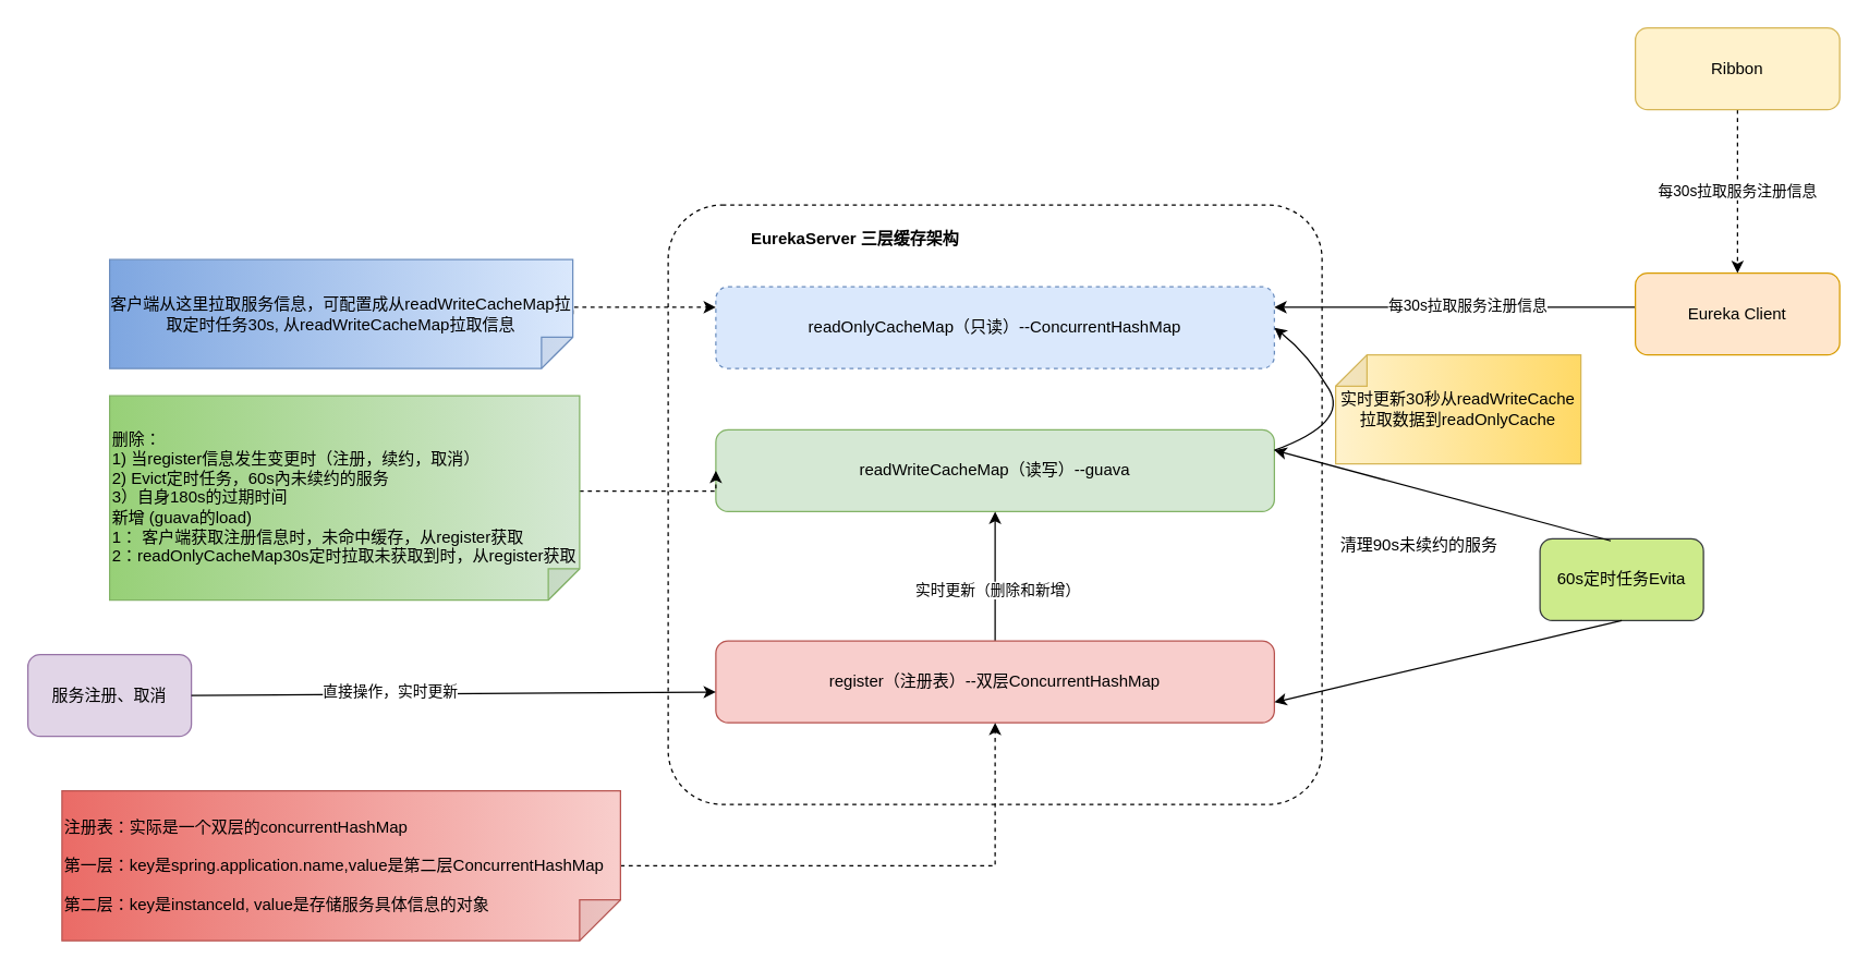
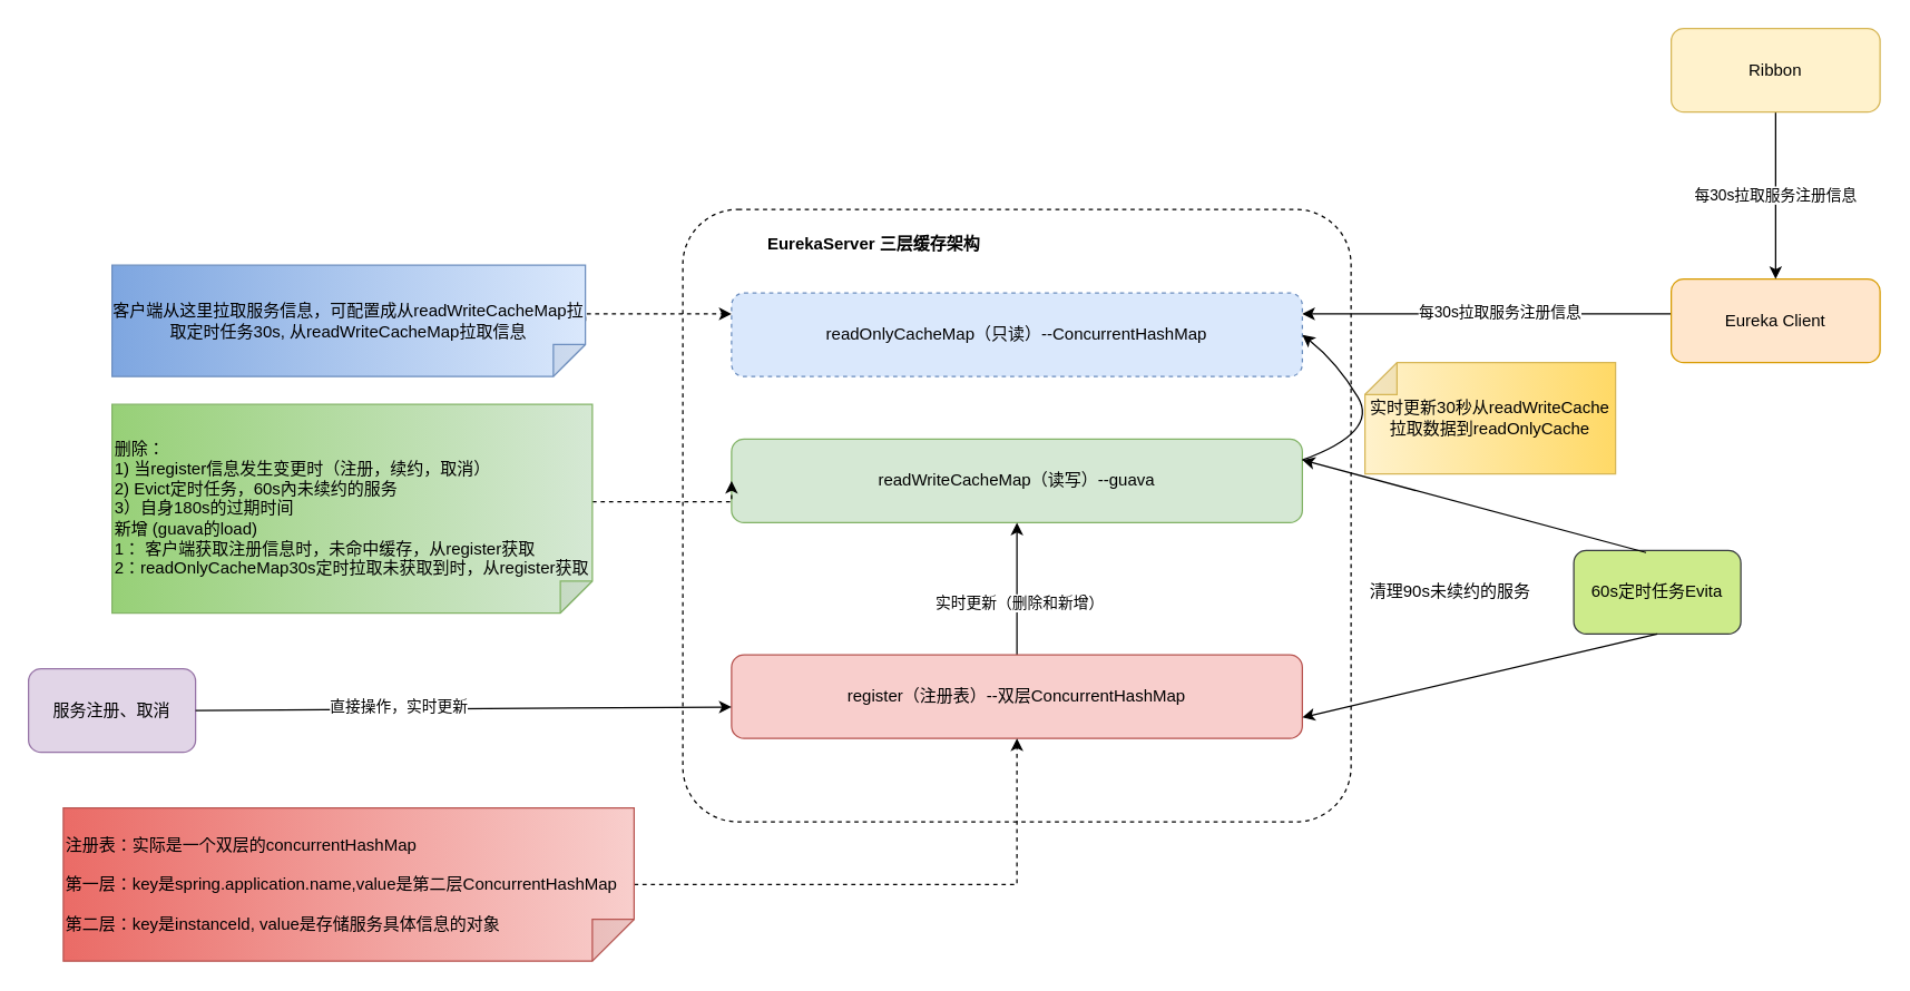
  <mxCell id="0" />
  <mxCell id="1" parent="0" />
  <mxCell id="2" value="服务注册、取消" style="rounded=1;whiteSpace=wrap;html=1;fillColor=#e1d5e7;strokeColor=#9673a6;" vertex="1" parent="1"><mxGeometry x="20" y="480" width="120" height="60" as="geometry" /></mxCell>
  <mxCell id="3" value="" style="rounded=1;whiteSpace=wrap;html=1;arcSize=9;dashed=1;" vertex="1" parent="1"><mxGeometry x="490" y="150" width="480" height="440" as="geometry" /></mxCell>
  <mxCell id="4" value="readOnlyCacheMap（只读）--ConcurrentHashMap" style="rounded=1;whiteSpace=wrap;html=1;fillColor=#dae8fc;strokeColor=#6c8ebf;dashed=1;" vertex="1" parent="1"><mxGeometry x="525" y="210" width="410" height="60" as="geometry" /></mxCell>
  <mxCell id="5" value="readWriteCacheMap（读写）--guava" style="rounded=1;whiteSpace=wrap;html=1;fillColor=#d5e8d4;strokeColor=#82b366;" vertex="1" parent="1"><mxGeometry x="525" y="315" width="410" height="60" as="geometry" /></mxCell>
  <mxCell id="6" style="edgeStyle=orthogonalEdgeStyle;rounded=0;orthogonalLoop=1;jettySize=auto;html=1;" edge="1" parent="1" source="8" target="5"><mxGeometry relative="1" as="geometry" /></mxCell>
  <mxCell id="7" value="实时更新（删除和新增）" style="edgeLabel;html=1;align=center;verticalAlign=middle;resizable=0;points=[];" vertex="1" connectable="0" parent="6"><mxGeometry x="-0.2" y="-1" relative="1" as="geometry"><mxPoint as="offset" /></mxGeometry></mxCell>
  <mxCell id="8" value="register（注册表）--双层ConcurrentHashMap" style="rounded=1;whiteSpace=wrap;html=1;fillColor=#f8cecc;strokeColor=#b85450;" vertex="1" parent="1"><mxGeometry x="525" y="470" width="410" height="60" as="geometry" /></mxCell>
  <mxCell id="9" value="&lt;b&gt;EurekaServer 三层缓存架构&lt;/b&gt;" style="text;html=1;strokeColor=none;fillColor=none;align=center;verticalAlign=middle;whiteSpace=wrap;rounded=0;" vertex="1" parent="1"><mxGeometry x="510" y="160" width="235" height="30" as="geometry" /></mxCell>
  <mxCell id="10" style="edgeStyle=orthogonalEdgeStyle;rounded=0;orthogonalLoop=1;jettySize=auto;html=1;exitX=0.5;exitY=1;exitDx=0;exitDy=0;" edge="1" parent="1" source="3" target="3"><mxGeometry relative="1" as="geometry" /></mxCell>
  <mxCell id="11" value="" style="endArrow=classic;html=1;rounded=0;exitX=1;exitY=0.5;exitDx=0;exitDy=0;entryX=0;entryY=0.625;entryDx=0;entryDy=0;entryPerimeter=0;" edge="1" parent="1" source="2" target="8"><mxGeometry width="50" height="50" relative="1" as="geometry"><mxPoint x="450" y="510" as="sourcePoint" /><mxPoint x="500" y="460" as="targetPoint" /></mxGeometry></mxCell>
  <mxCell id="12" value="直接操作，实时更新" style="edgeLabel;html=1;align=center;verticalAlign=middle;resizable=0;points=[];" vertex="1" connectable="0" parent="11"><mxGeometry x="-0.241" y="3" relative="1" as="geometry"><mxPoint as="offset" /></mxGeometry></mxCell>
  <mxCell id="13" style="edgeStyle=orthogonalEdgeStyle;rounded=0;orthogonalLoop=1;jettySize=auto;html=1;entryX=1;entryY=0.25;entryDx=0;entryDy=0;" edge="1" parent="1" source="15" target="4"><mxGeometry relative="1" as="geometry"><Array as="points"><mxPoint x="1150" y="225" /><mxPoint x="1150" y="225" /></Array></mxGeometry></mxCell>
  <mxCell id="14" value="每30s拉取服务注册信息" style="edgeLabel;html=1;align=center;verticalAlign=middle;resizable=0;points=[];" vertex="1" connectable="0" parent="13"><mxGeometry x="-0.064" y="-2" relative="1" as="geometry"><mxPoint as="offset" /></mxGeometry></mxCell>
  <mxCell id="15" value="Eureka Client" style="rounded=1;whiteSpace=wrap;html=1;fillColor=#ffe6cc;strokeColor=#d79b00;" vertex="1" parent="1"><mxGeometry x="1200" y="200" width="150" height="60" as="geometry" /></mxCell>
- <mxCell id="16" value="每30s拉取服务注册信息" style="edgeStyle=orthogonalEdgeStyle;rounded=0;orthogonalLoop=1;jettySize=auto;html=1;dashed=1;" edge="1" parent="1" source="17" target="15"><mxGeometry relative="1" as="geometry" /></mxCell>
+ <mxCell id="16" value="每30s拉取服务注册信息" style="edgeStyle=orthogonalEdgeStyle;rounded=0;orthogonalLoop=1;jettySize=auto;html=1;" edge="1" parent="1" source="17" target="15"><mxGeometry relative="1" as="geometry" /></mxCell>
  <mxCell id="17" value="Ribbon&lt;br&gt;" style="rounded=1;whiteSpace=wrap;html=1;fillColor=#fff2cc;strokeColor=#d6b656;" vertex="1" parent="1"><mxGeometry x="1200" y="20" width="150" height="60" as="geometry" /></mxCell>
  <mxCell id="18" value="实时更新30秒从readWriteCache拉取数据到readOnlyCache" style="shape=note;whiteSpace=wrap;html=1;backgroundOutline=1;darkOpacity=0.05;size=23;direction=north;fillColor=#fff2cc;gradientColor=#ffd966;strokeColor=#d6b656;" vertex="1" parent="1"><mxGeometry x="980" y="260" width="180" height="80" as="geometry" /></mxCell>
  <mxCell id="19" value="60s定时任务Evita" style="rounded=1;whiteSpace=wrap;html=1;fillColor=#cdeb8b;strokeColor=#36393d;" vertex="1" parent="1"><mxGeometry x="1130" y="395" width="120" height="60" as="geometry" /></mxCell>
  <mxCell id="20" value="" style="endArrow=classic;html=1;rounded=0;entryX=1;entryY=0.25;entryDx=0;entryDy=0;exitX=0.433;exitY=0.025;exitDx=0;exitDy=0;exitPerimeter=0;" edge="1" parent="1" source="19" target="5"><mxGeometry width="50" height="50" relative="1" as="geometry"><mxPoint x="1080" y="360" as="sourcePoint" /><mxPoint x="1130" y="310" as="targetPoint" /></mxGeometry></mxCell>
  <mxCell id="21" value="" style="endArrow=classic;html=1;rounded=0;entryX=1;entryY=0.75;entryDx=0;entryDy=0;exitX=0.5;exitY=1;exitDx=0;exitDy=0;" edge="1" parent="1" source="19" target="8"><mxGeometry width="50" height="50" relative="1" as="geometry"><mxPoint x="1190" y="470" as="sourcePoint" /><mxPoint x="1240" y="420" as="targetPoint" /></mxGeometry></mxCell>
- <mxCell id="22" value="清理90s未续约的服务" style="text;html=1;strokeColor=none;fillColor=none;align=center;verticalAlign=middle;whiteSpace=wrap;rounded=0;" vertex="1" parent="1"><mxGeometry x="980" y="385" width="123" height="30" as="geometry" /></mxCell>
+ <mxCell id="22" value="清理90s未续约的服务" style="text;html=1;strokeColor=none;fillColor=none;align=center;verticalAlign=middle;whiteSpace=wrap;rounded=0;" vertex="1" parent="1"><mxGeometry x="980" y="410" width="123" height="30" as="geometry" /></mxCell>
  <mxCell id="23" style="edgeStyle=orthogonalEdgeStyle;rounded=0;orthogonalLoop=1;jettySize=auto;html=1;entryX=0;entryY=0.25;entryDx=0;entryDy=0;dashed=1;" edge="1" parent="1" target="4"><mxGeometry relative="1" as="geometry"><mxPoint x="420" y="230" as="sourcePoint" /><Array as="points"><mxPoint x="420" y="225" /></Array></mxGeometry></mxCell>
  <mxCell id="24" value="客户端从这里拉取服务信息，可配置成从readWriteCacheMap拉取定时任务30s, 从readWriteCacheMap拉取信息" style="shape=note;whiteSpace=wrap;html=1;backgroundOutline=1;darkOpacity=0.05;size=23;direction=south;fillColor=#dae8fc;gradientColor=#7ea6e0;strokeColor=#6c8ebf;" vertex="1" parent="1"><mxGeometry x="80" y="190" width="340" height="80" as="geometry" /></mxCell>
  <mxCell id="25" value="" style="curved=1;endArrow=classic;html=1;rounded=0;exitX=1;exitY=0.25;exitDx=0;exitDy=0;entryX=1;entryY=0.5;entryDx=0;entryDy=0;" edge="1" parent="1" source="5" target="4"><mxGeometry width="50" height="50" relative="1" as="geometry"><mxPoint x="960" y="310" as="sourcePoint" /><mxPoint x="940" y="240" as="targetPoint" /><Array as="points"><mxPoint x="990" y="310" /><mxPoint x="960" y="260" /></Array></mxGeometry></mxCell>
  <mxCell id="26" style="edgeStyle=orthogonalEdgeStyle;rounded=0;orthogonalLoop=1;jettySize=auto;html=1;entryX=0;entryY=0.5;entryDx=0;entryDy=0;dashed=1;" edge="1" parent="1" source="27" target="5"><mxGeometry relative="1" as="geometry"><Array as="points"><mxPoint x="460" y="360" /><mxPoint x="460" y="360" /></Array></mxGeometry></mxCell>
  <mxCell id="27" value="&lt;div style=&quot;text-align: left;&quot;&gt;&lt;span style=&quot;background-color: initial;&quot;&gt;删除：&lt;/span&gt;&lt;/div&gt;&lt;div style=&quot;text-align: left;&quot;&gt;&lt;span style=&quot;background-color: initial;&quot;&gt;1) 当register信息发生变更时（注册，续约，取消）&lt;/span&gt;&lt;/div&gt;&lt;div style=&quot;text-align: left;&quot;&gt;&lt;span style=&quot;background-color: initial;&quot;&gt;2) Evict定时任务，60s內未续约的服务&lt;/span&gt;&lt;/div&gt;&lt;div style=&quot;text-align: left;&quot;&gt;&lt;span style=&quot;background-color: initial;&quot;&gt;3）自身180s的过期时间&lt;/span&gt;&lt;/div&gt;&lt;div style=&quot;text-align: left;&quot;&gt;&lt;span style=&quot;background-color: initial;&quot;&gt;新增 (guava的load)&lt;/span&gt;&lt;/div&gt;&lt;div style=&quot;text-align: left;&quot;&gt;&lt;span style=&quot;background-color: initial;&quot;&gt;1： 客户端获取注册信息时，未命中缓存，从register获取&lt;/span&gt;&lt;/div&gt;&lt;div style=&quot;text-align: left;&quot;&gt;&lt;span style=&quot;background-color: initial;&quot;&gt;2：readOnlyCacheMap30s定时拉取未获取到时，从register获取&lt;/span&gt;&lt;/div&gt;" style="shape=note;whiteSpace=wrap;html=1;backgroundOutline=1;darkOpacity=0.05;size=23;direction=south;fillColor=#d5e8d4;strokeColor=#82b366;gradientColor=#97d077;" vertex="1" parent="1"><mxGeometry x="80" y="290" width="345" height="150" as="geometry" /></mxCell>
  <mxCell id="28" style="edgeStyle=orthogonalEdgeStyle;rounded=0;orthogonalLoop=1;jettySize=auto;html=1;entryX=0.5;entryY=1;entryDx=0;entryDy=0;dashed=1;" edge="1" parent="1" source="29" target="8"><mxGeometry relative="1" as="geometry" /></mxCell>
  <mxCell id="29" value="注册表：实际是一个双层的concurrentHashMap&lt;br&gt;&lt;br&gt;第一层：key是spring.application.name,value是第二层ConcurrentHashMap&lt;br&gt;&lt;br&gt;第二层：key是instanceld, value是存储服务具体信息的对象&lt;br&gt;" style="shape=note;whiteSpace=wrap;html=1;backgroundOutline=1;darkOpacity=0.05;direction=south;align=left;fillColor=#f8cecc;gradientColor=#ea6b66;strokeColor=#b85450;" vertex="1" parent="1"><mxGeometry x="45" y="580" width="410" height="110" as="geometry" /></mxCell>
